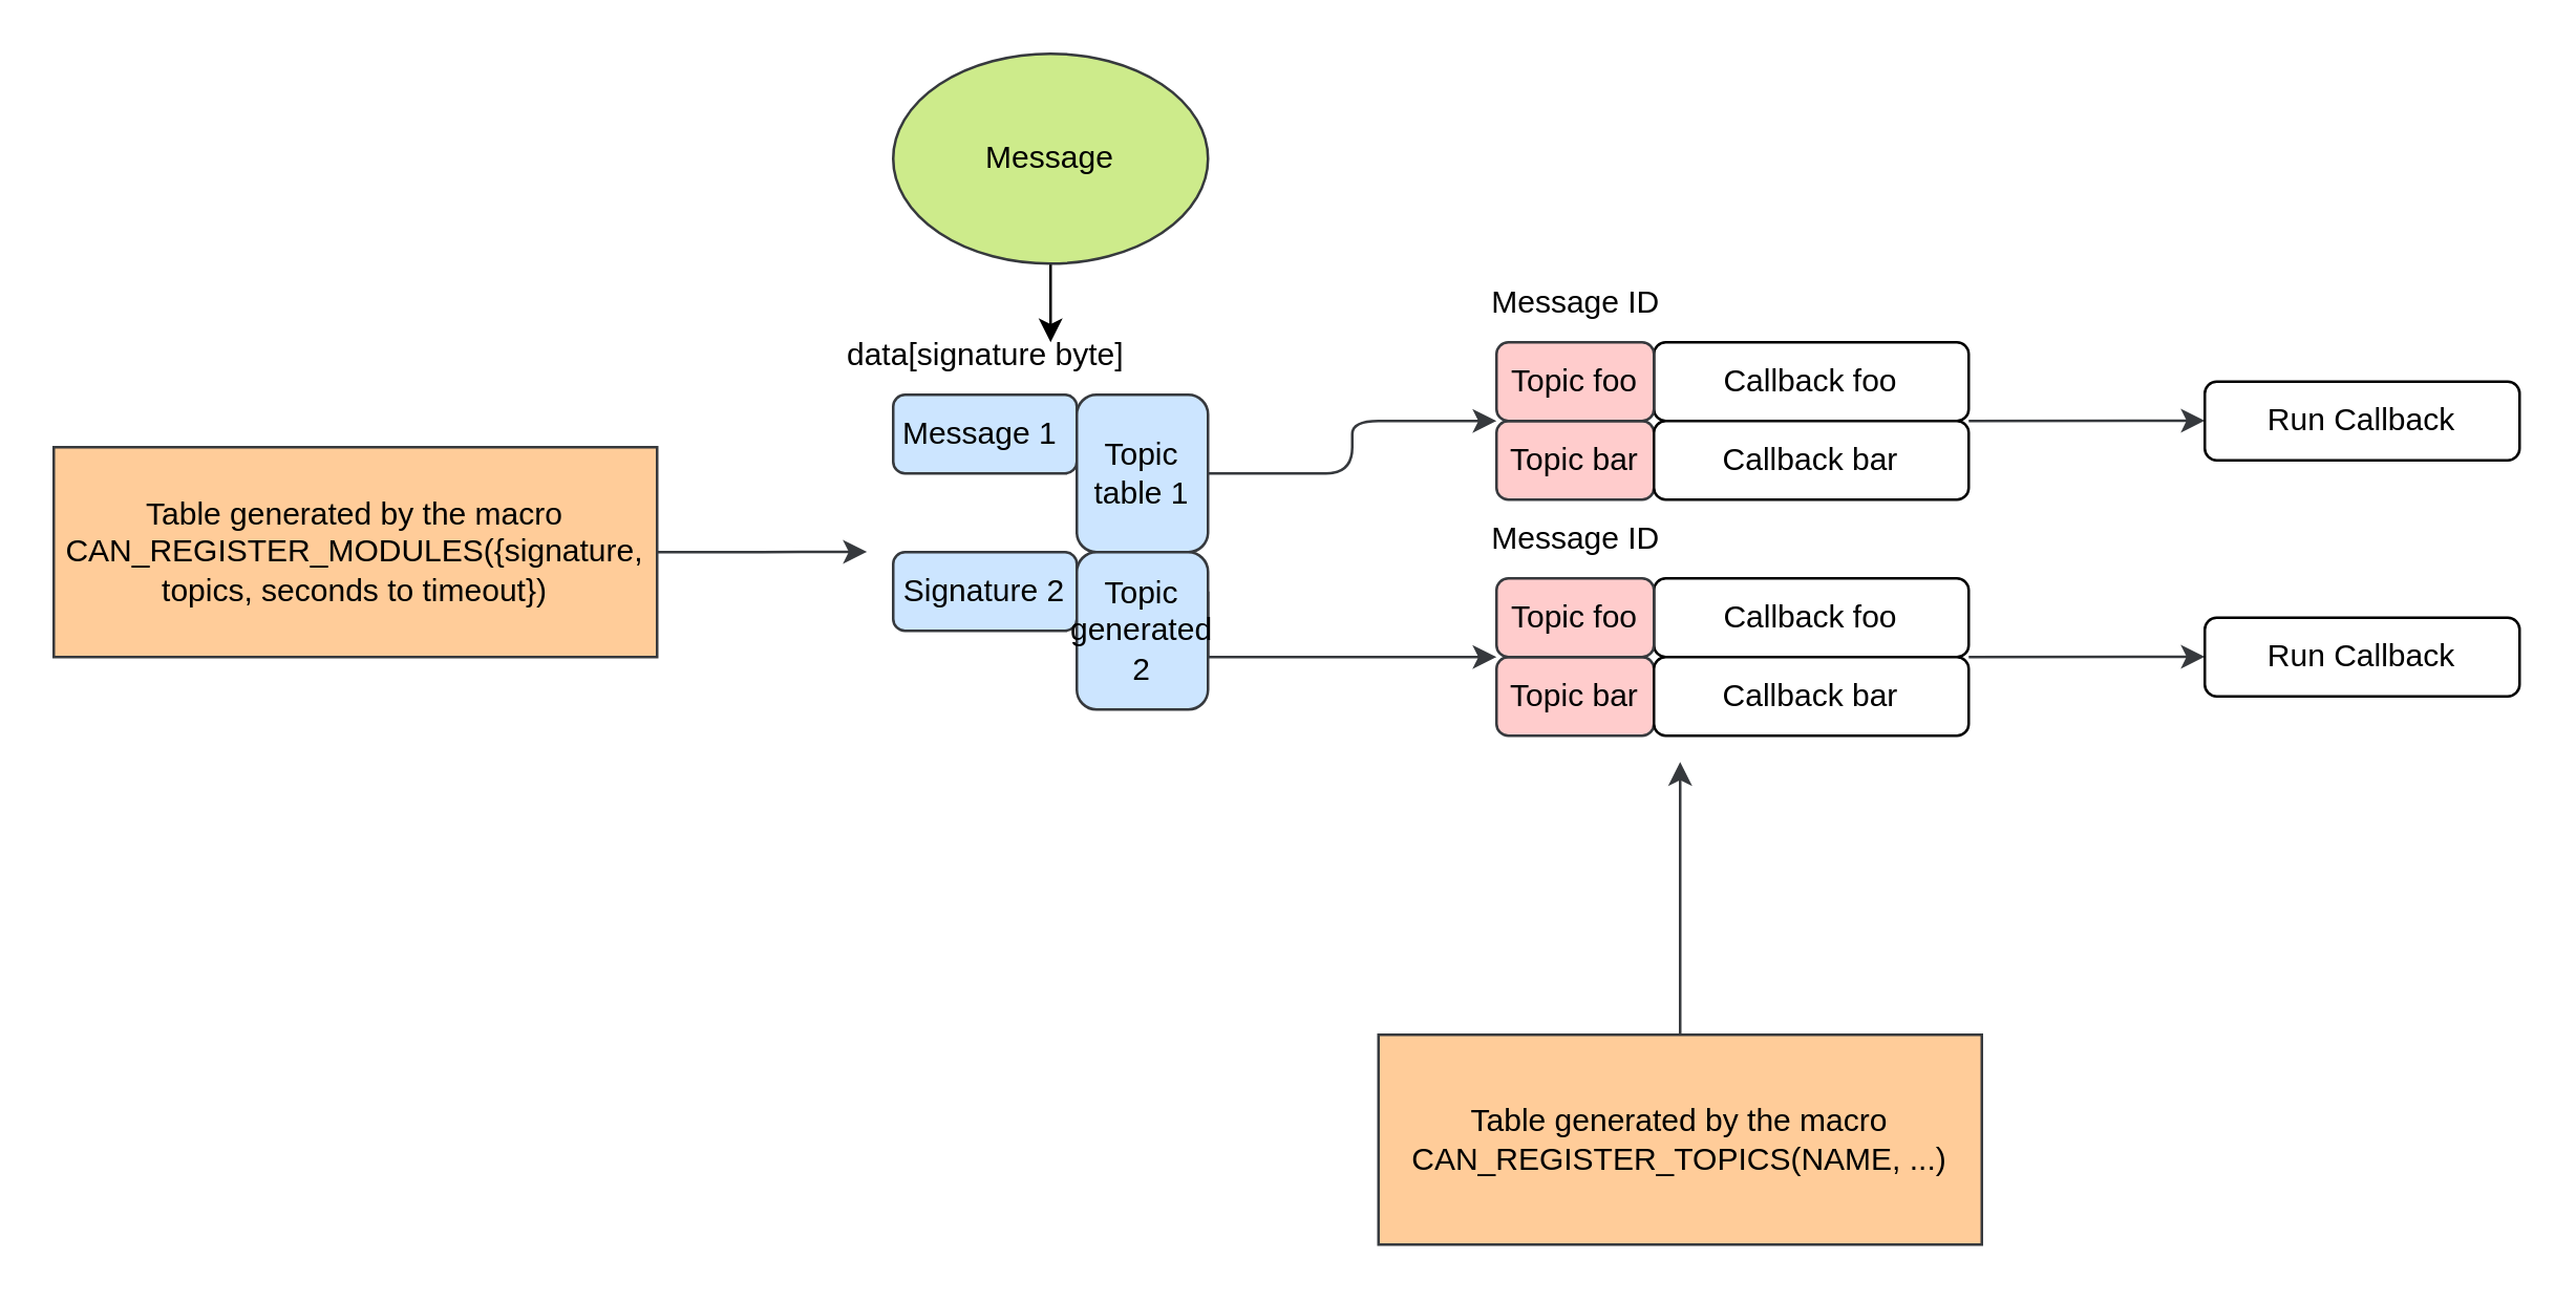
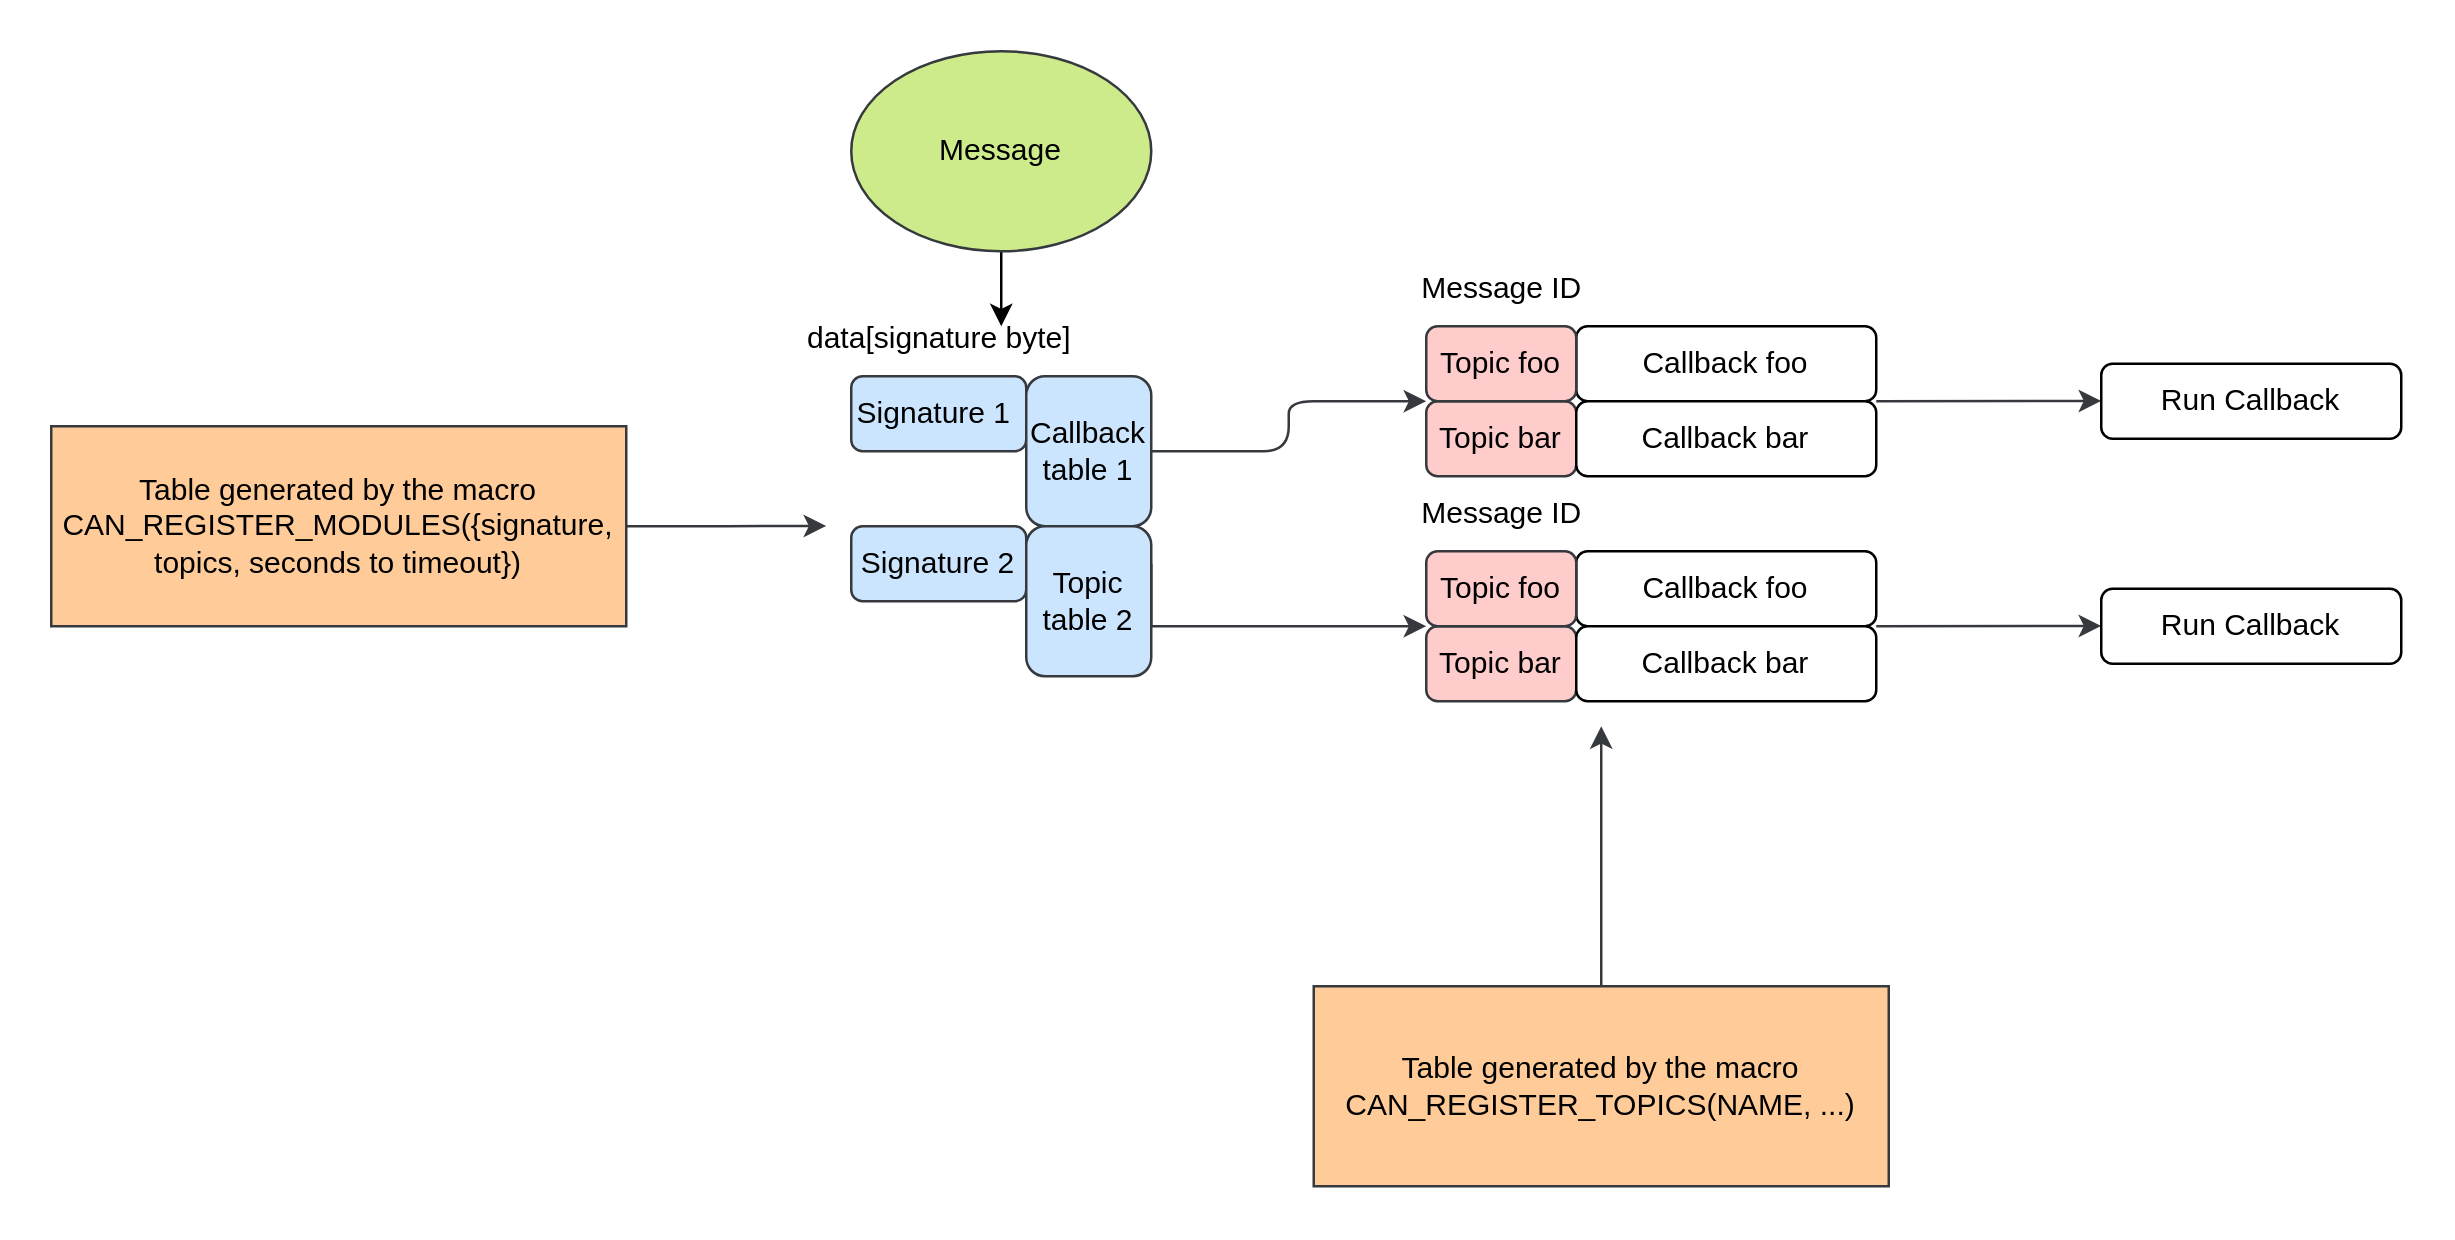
  <mxCell id="0" />
  <mxCell id="1" parent="0" />
  <mxCell id="2" style="edgeStyle=orthogonalEdgeStyle;rounded=0;orthogonalLoop=1;jettySize=auto;html=1;" parent="1" edge="1"><mxGeometry relative="1" as="geometry"><mxPoint x="400" y="100" as="sourcePoint" /><mxPoint x="400" y="130" as="targetPoint" /></mxGeometry></mxCell>
  <mxCell id="3" value="Message" style="ellipse;whiteSpace=wrap;html=1;fillColor=#cdeb8b;strokeColor=#36393d;" parent="1" vertex="1"><mxGeometry x="340" y="20" width="120" height="80" as="geometry" /></mxCell>
- <mxCell id="4" value="Message 1&amp;nbsp;" style="rounded=1;whiteSpace=wrap;html=1;fillColor=#cce5ff;strokeColor=#36393d;" parent="1" vertex="1"><mxGeometry x="340" y="150" width="70" height="30" as="geometry" /></mxCell>
+ <mxCell id="4" value="Signature 1&amp;nbsp;" style="rounded=1;whiteSpace=wrap;html=1;fillColor=#cce5ff;strokeColor=#36393d;" parent="1" vertex="1"><mxGeometry x="340" y="150" width="70" height="30" as="geometry" /></mxCell>
  <mxCell id="5" style="edgeStyle=orthogonalEdgeStyle;rounded=0;orthogonalLoop=1;jettySize=auto;html=1;exitX=1;exitY=0.5;exitDx=0;exitDy=0;entryX=0;entryY=1;entryDx=0;entryDy=0;fillColor=#cdeb8b;strokeColor=#36393d;" parent="1" edge="1" target="20"><mxGeometry relative="1" as="geometry"><mxPoint x="550" y="250" as="targetPoint" /><Array as="points"><mxPoint x="460" y="250" /></Array><mxPoint x="460" y="225" as="sourcePoint" /></mxGeometry></mxCell>
  <mxCell id="6" style="edgeStyle=orthogonalEdgeStyle;rounded=0;orthogonalLoop=1;jettySize=auto;html=1;exitX=1;exitY=0.5;exitDx=0;exitDy=0;fillColor=#cdeb8b;strokeColor=#36393d;" parent="1" source="7" edge="1"><mxGeometry relative="1" as="geometry"><mxPoint x="330" y="209.857" as="targetPoint" /></mxGeometry></mxCell>
  <mxCell id="7" value="&lt;div&gt;Table generated by the macro&lt;/div&gt;&lt;div&gt;CAN_REGISTER_MODULES({signature, topics, seconds to timeout})&lt;/div&gt;" style="rounded=0;whiteSpace=wrap;html=1;fillColor=#ffcc99;strokeColor=#36393d;" parent="1" vertex="1"><mxGeometry x="20" y="170" width="230" height="80" as="geometry" /></mxCell>
  <mxCell id="8" value="Topic bar" style="rounded=1;whiteSpace=wrap;html=1;fillColor=#ffcccc;strokeColor=#36393d;" parent="1" vertex="1"><mxGeometry x="570" y="250" width="60" height="30" as="geometry" /></mxCell>
  <mxCell id="9" style="edgeStyle=orthogonalEdgeStyle;rounded=0;orthogonalLoop=1;jettySize=auto;html=1;exitX=0.5;exitY=0;exitDx=0;exitDy=0;fillColor=#cdeb8b;strokeColor=#36393d;" parent="1" source="10" edge="1"><mxGeometry relative="1" as="geometry"><mxPoint x="640" y="290" as="targetPoint" /></mxGeometry></mxCell>
  <mxCell id="10" value="&lt;div&gt;Table generated by the macro&lt;/div&gt;CAN_REGISTER_TOPICS(NAME, ...) " style="rounded=0;whiteSpace=wrap;html=1;fillColor=#ffcc99;strokeColor=#36393d;" parent="1" vertex="1"><mxGeometry x="525" y="394" width="230" height="80" as="geometry" /></mxCell>
  <mxCell id="11" value="Callback foo" style="rounded=1;whiteSpace=wrap;html=1;" parent="1" vertex="1"><mxGeometry x="630" y="220" width="120" height="30" as="geometry" /></mxCell>
  <mxCell id="12" style="edgeStyle=none;html=1;exitX=1;exitY=0;exitDx=0;exitDy=0;fillColor=#cdeb8b;strokeColor=#36393d;" edge="1" parent="1" source="13"><mxGeometry relative="1" as="geometry"><mxPoint x="840" y="249.857" as="targetPoint" /></mxGeometry></mxCell>
  <mxCell id="13" value="Callback bar" style="rounded=1;whiteSpace=wrap;html=1;" parent="1" vertex="1"><mxGeometry x="630" y="250" width="120" height="30" as="geometry" /></mxCell>
  <mxCell id="14" value="data[signature byte]" style="text;html=1;align=center;verticalAlign=middle;resizable=0;points=[];autosize=1;strokeColor=none;fillColor=none;" parent="1" vertex="1"><mxGeometry x="310" y="120" width="130" height="30" as="geometry" /></mxCell>
  <mxCell id="15" value="Message ID" style="text;html=1;align=center;verticalAlign=middle;resizable=0;points=[];autosize=1;strokeColor=none;fillColor=none;" parent="1" vertex="1"><mxGeometry x="555" y="190" width="90" height="30" as="geometry" /></mxCell>
  <mxCell id="16" value="Signature 2" style="rounded=1;whiteSpace=wrap;html=1;fillColor=#cce5ff;strokeColor=#36393d;" vertex="1" parent="1"><mxGeometry x="340" y="210" width="70" height="30" as="geometry" /></mxCell>
  <mxCell id="17" style="edgeStyle=elbowEdgeStyle;html=1;exitX=1;exitY=0.5;exitDx=0;exitDy=0;entryX=0;entryY=1;entryDx=0;entryDy=0;fillColor=#cdeb8b;strokeColor=#36393d;" edge="1" parent="1" source="18" target="27"><mxGeometry relative="1" as="geometry" /></mxCell>
- <mxCell id="18" value="Topic table 1" style="rounded=1;whiteSpace=wrap;html=1;fillColor=#cce5ff;strokeColor=#36393d;" vertex="1" parent="1"><mxGeometry x="410" y="150" width="50" height="60" as="geometry" /></mxCell>
- <mxCell id="19" value="Topic generated 2" style="rounded=1;whiteSpace=wrap;html=1;fillColor=#cce5ff;strokeColor=#36393d;" vertex="1" parent="1"><mxGeometry x="410" y="210" width="50" height="60" as="geometry" /></mxCell>
+ <mxCell id="18" value="Callback table 1" style="rounded=1;whiteSpace=wrap;html=1;fillColor=#cce5ff;strokeColor=#36393d;" vertex="1" parent="1"><mxGeometry x="410" y="150" width="50" height="60" as="geometry" /></mxCell>
+ <mxCell id="19" value="Topic table 2" style="rounded=1;whiteSpace=wrap;html=1;fillColor=#cce5ff;strokeColor=#36393d;" vertex="1" parent="1"><mxGeometry x="410" y="210" width="50" height="60" as="geometry" /></mxCell>
  <mxCell id="20" value="Topic foo" style="rounded=1;whiteSpace=wrap;html=1;fillColor=#ffcccc;strokeColor=#36393d;" vertex="1" parent="1"><mxGeometry x="570" y="220" width="60" height="30" as="geometry" /></mxCell>
  <mxCell id="21" value="Run Callback" style="rounded=1;whiteSpace=wrap;html=1;" vertex="1" parent="1"><mxGeometry x="840" y="235" width="120" height="30" as="geometry" /></mxCell>
  <mxCell id="22" value="Topic bar" style="rounded=1;whiteSpace=wrap;html=1;fillColor=#ffcccc;strokeColor=#36393d;" vertex="1" parent="1"><mxGeometry x="570" y="160" width="60" height="30" as="geometry" /></mxCell>
  <mxCell id="23" value="Callback foo" style="rounded=1;whiteSpace=wrap;html=1;" vertex="1" parent="1"><mxGeometry x="630" y="130" width="120" height="30" as="geometry" /></mxCell>
  <mxCell id="24" style="edgeStyle=none;html=1;exitX=1;exitY=0;exitDx=0;exitDy=0;fillColor=#cdeb8b;strokeColor=#36393d;" edge="1" parent="1" source="25"><mxGeometry relative="1" as="geometry"><mxPoint x="840" y="159.857" as="targetPoint" /></mxGeometry></mxCell>
  <mxCell id="25" value="Callback bar" style="rounded=1;whiteSpace=wrap;html=1;" vertex="1" parent="1"><mxGeometry x="630" y="160" width="120" height="30" as="geometry" /></mxCell>
  <mxCell id="26" value="Message ID" style="text;html=1;align=center;verticalAlign=middle;resizable=0;points=[];autosize=1;strokeColor=none;fillColor=none;" vertex="1" parent="1"><mxGeometry x="555" y="100" width="90" height="30" as="geometry" /></mxCell>
  <mxCell id="27" value="Topic foo" style="rounded=1;whiteSpace=wrap;html=1;fillColor=#ffcccc;strokeColor=#36393d;" vertex="1" parent="1"><mxGeometry x="570" y="130" width="60" height="30" as="geometry" /></mxCell>
  <mxCell id="28" value="Run Callback" style="rounded=1;whiteSpace=wrap;html=1;" vertex="1" parent="1"><mxGeometry x="840" y="145" width="120" height="30" as="geometry" /></mxCell>
